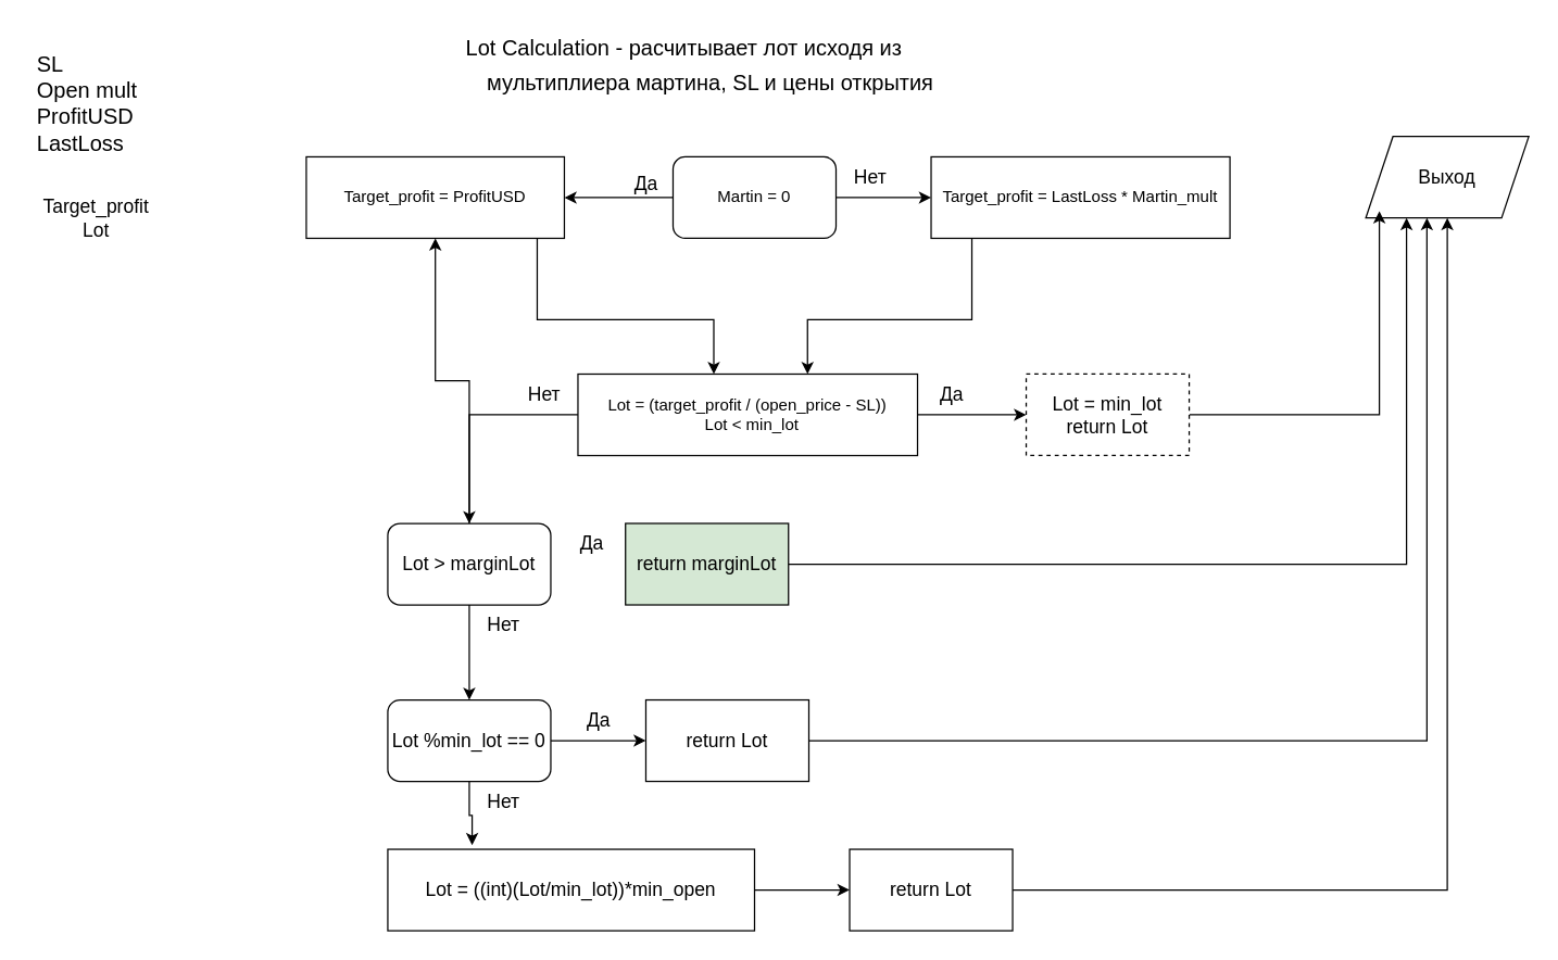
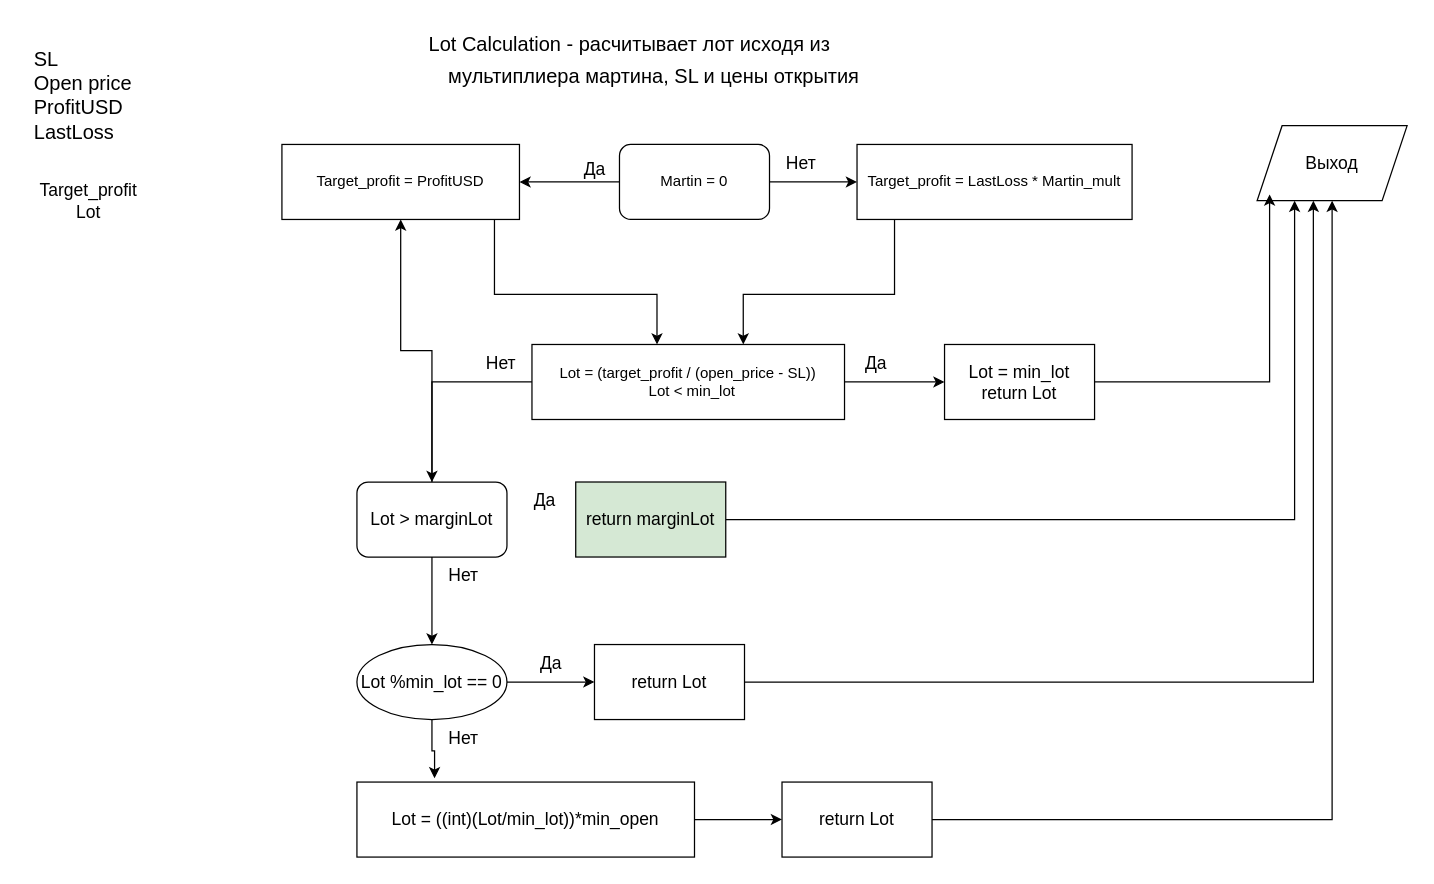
  <mxCell id="0" />
  <mxCell id="1" parent="0" />
  <mxCell id="2" value="&lt;font style=&quot;font-size: 16px;&quot;&gt;Lot Calculation - расчитывает лот исходя из&amp;nbsp;&lt;/font&gt;" style="text;html=1;align=center;verticalAlign=middle;resizable=0;points=[];autosize=1;strokeColor=none;fillColor=none;fontSize=13;" parent="1" vertex="1"><mxGeometry x="330" y="20" width="350" height="30" as="geometry" /></mxCell>
  <mxCell id="3" value="&amp;nbsp;мультиплиера мартина, SL и цены открытия" style="text;html=1;align=center;verticalAlign=middle;resizable=0;points=[];autosize=1;strokeColor=none;fillColor=none;fontSize=16;" parent="1" vertex="1"><mxGeometry x="340" y="45" width="360" height="30" as="geometry" /></mxCell>
- <mxCell id="4" value="SL&lt;br&gt;Open mult&lt;br&gt;ProfitUSD&lt;br&gt;&lt;div style=&quot;&quot;&gt;LastLoss&lt;/div&gt;&lt;div style=&quot;&quot;&gt;&lt;br&gt;&lt;/div&gt;&lt;div style=&quot;&quot;&gt;&lt;br&gt;&lt;/div&gt;" style="text;html=1;align=left;verticalAlign=middle;resizable=0;points=[];autosize=1;strokeColor=none;fillColor=none;fontSize=16;" parent="1" vertex="1"><mxGeometry x="25" y="30" width="100" height="130" as="geometry" /></mxCell>
+ <mxCell id="4" value="SL&lt;br&gt;Open price&lt;br&gt;ProfitUSD&lt;br&gt;&lt;div style=&quot;&quot;&gt;LastLoss&lt;/div&gt;&lt;div style=&quot;&quot;&gt;&lt;br&gt;&lt;/div&gt;&lt;div style=&quot;&quot;&gt;&lt;br&gt;&lt;/div&gt;" style="text;html=1;align=left;verticalAlign=middle;resizable=0;points=[];autosize=1;strokeColor=none;fillColor=none;fontSize=16;" parent="1" vertex="1"><mxGeometry x="25" y="30" width="100" height="130" as="geometry" /></mxCell>
  <mxCell id="5" style="edgeStyle=orthogonalEdgeStyle;rounded=0;orthogonalLoop=1;jettySize=auto;html=1;entryX=1;entryY=0.5;entryDx=0;entryDy=0;fontSize=14;" edge="1" parent="1" source="7" target="15"><mxGeometry relative="1" as="geometry" /></mxCell>
  <mxCell id="6" style="edgeStyle=orthogonalEdgeStyle;rounded=0;orthogonalLoop=1;jettySize=auto;html=1;entryX=0;entryY=0.5;entryDx=0;entryDy=0;fontSize=14;" edge="1" parent="1" source="7" target="13"><mxGeometry relative="1" as="geometry" /></mxCell>
  <mxCell id="7" value="Martin = 0" style="rounded=1;whiteSpace=wrap;html=1;" vertex="1" parent="1"><mxGeometry x="495" y="115" width="120" height="60" as="geometry" /></mxCell>
  <mxCell id="8" style="edgeStyle=orthogonalEdgeStyle;rounded=0;orthogonalLoop=1;jettySize=auto;html=1;entryX=0;entryY=0.5;entryDx=0;entryDy=0;fontSize=14;" edge="1" parent="1" source="10" target="20"><mxGeometry relative="1" as="geometry" /></mxCell>
  <mxCell id="9" style="edgeStyle=orthogonalEdgeStyle;rounded=0;orthogonalLoop=1;jettySize=auto;html=1;fontSize=14;" edge="1" parent="1" source="10" target="24"><mxGeometry relative="1" as="geometry" /></mxCell>
  <mxCell id="10" value="Lot = (target_profit / (open_price - SL))&lt;br&gt;&amp;nbsp; Lot &amp;lt; min_lot" style="rounded=0;whiteSpace=wrap;html=1;" vertex="1" parent="1"><mxGeometry x="425" y="275" width="250" height="60" as="geometry" /></mxCell>
  <mxCell id="11" value="&lt;font style=&quot;font-size: 14px;&quot;&gt;Target_profit&lt;br&gt;Lot&lt;br&gt;&lt;/font&gt;" style="text;html=1;align=center;verticalAlign=middle;resizable=0;points=[];autosize=1;strokeColor=none;fillColor=none;" vertex="1" parent="1"><mxGeometry x="20" y="135" width="100" height="50" as="geometry" /></mxCell>
  <mxCell id="12" style="edgeStyle=orthogonalEdgeStyle;rounded=0;orthogonalLoop=1;jettySize=auto;html=1;fontSize=14;" edge="1" parent="1" source="13"><mxGeometry relative="1" as="geometry"><mxPoint x="594" y="275" as="targetPoint" /><Array as="points"><mxPoint x="715" y="235" /><mxPoint x="594" y="235" /></Array></mxGeometry></mxCell>
  <mxCell id="13" value="Target_profit = LastLoss * Martin_mult" style="rounded=0;whiteSpace=wrap;html=1;" vertex="1" parent="1"><mxGeometry x="685" y="115" width="220" height="60" as="geometry" /></mxCell>
  <mxCell id="14" style="edgeStyle=orthogonalEdgeStyle;rounded=0;orthogonalLoop=1;jettySize=auto;html=1;fontSize=14;" edge="1" parent="1" source="15"><mxGeometry relative="1" as="geometry"><mxPoint x="525" y="275" as="targetPoint" /><Array as="points"><mxPoint x="395" y="235" /><mxPoint x="525" y="235" /></Array></mxGeometry></mxCell>
  <mxCell id="15" value="Target_profit = ProfitUSD" style="rounded=0;whiteSpace=wrap;html=1;" vertex="1" parent="1"><mxGeometry x="225" y="115" width="190" height="60" as="geometry" /></mxCell>
  <mxCell id="16" value="Да" style="text;html=1;align=center;verticalAlign=middle;resizable=0;points=[];autosize=1;strokeColor=none;fillColor=none;fontSize=14;" vertex="1" parent="1"><mxGeometry x="455" y="120" width="40" height="30" as="geometry" /></mxCell>
  <mxCell id="17" value="Нет" style="text;html=1;align=center;verticalAlign=middle;resizable=0;points=[];autosize=1;strokeColor=none;fillColor=none;fontSize=14;" vertex="1" parent="1"><mxGeometry x="615" y="115" width="50" height="30" as="geometry" /></mxCell>
  <mxCell id="18" value="Выход" style="shape=parallelogram;perimeter=parallelogramPerimeter;whiteSpace=wrap;html=1;fixedSize=1;fontSize=14;" vertex="1" parent="1"><mxGeometry x="1005" y="100" width="120" height="60" as="geometry" /></mxCell>
  <mxCell id="19" style="edgeStyle=orthogonalEdgeStyle;rounded=0;orthogonalLoop=1;jettySize=auto;html=1;fontSize=14;" edge="1" parent="1" source="20"><mxGeometry relative="1" as="geometry"><mxPoint x="1015" y="155" as="targetPoint" /><Array as="points"><mxPoint x="1015" y="305" /></Array></mxGeometry></mxCell>
- <mxCell id="20" value="Lot = min_lot&lt;br&gt;return Lot" style="rounded=0;whiteSpace=wrap;html=1;fontSize=14;dashed=1;" vertex="1" parent="1"><mxGeometry x="755" y="275" width="120" height="60" as="geometry" /></mxCell>
+ <mxCell id="20" value="Lot = min_lot&lt;br&gt;return Lot" style="rounded=0;whiteSpace=wrap;html=1;fontSize=14;" vertex="1" parent="1"><mxGeometry x="755" y="275" width="120" height="60" as="geometry" /></mxCell>
  <mxCell id="21" value="Да" style="text;html=1;align=center;verticalAlign=middle;resizable=0;points=[];autosize=1;strokeColor=none;fillColor=none;fontSize=14;" vertex="1" parent="1"><mxGeometry x="680" y="275" width="40" height="30" as="geometry" /></mxCell>
  <mxCell id="22" style="edgeStyle=orthogonalEdgeStyle;rounded=0;orthogonalLoop=1;jettySize=auto;html=1;fontSize=14;" edge="1" parent="1" source="24" target="15"><mxGeometry relative="1" as="geometry" /></mxCell>
  <mxCell id="23" style="edgeStyle=orthogonalEdgeStyle;rounded=0;orthogonalLoop=1;jettySize=auto;html=1;entryX=0.5;entryY=0;entryDx=0;entryDy=0;fontSize=14;" edge="1" parent="1" source="24" target="31"><mxGeometry relative="1" as="geometry" /></mxCell>
  <mxCell id="24" value="Lot &amp;gt; marginLot" style="rounded=1;whiteSpace=wrap;html=1;fontSize=14;" vertex="1" parent="1"><mxGeometry x="285" y="385" width="120" height="60" as="geometry" /></mxCell>
  <mxCell id="25" style="edgeStyle=orthogonalEdgeStyle;rounded=0;orthogonalLoop=1;jettySize=auto;html=1;entryX=0.25;entryY=1;entryDx=0;entryDy=0;fontSize=14;" edge="1" parent="1" source="26" target="18"><mxGeometry relative="1" as="geometry"><Array as="points"><mxPoint x="1035" y="415" /></Array></mxGeometry></mxCell>
  <mxCell id="26" value="return marginLot" style="rounded=0;whiteSpace=wrap;html=1;fontSize=14;fillColor=#d5e8d4;" vertex="1" parent="1"><mxGeometry x="460" y="385" width="120" height="60" as="geometry" /></mxCell>
  <mxCell id="27" value="Да" style="text;html=1;align=center;verticalAlign=middle;resizable=0;points=[];autosize=1;strokeColor=none;fillColor=none;fontSize=14;" vertex="1" parent="1"><mxGeometry x="415" y="385" width="40" height="30" as="geometry" /></mxCell>
  <mxCell id="28" value="Нет" style="text;html=1;align=center;verticalAlign=middle;resizable=0;points=[];autosize=1;strokeColor=none;fillColor=none;fontSize=14;" vertex="1" parent="1"><mxGeometry x="375" y="275" width="50" height="30" as="geometry" /></mxCell>
  <mxCell id="29" style="edgeStyle=orthogonalEdgeStyle;rounded=0;orthogonalLoop=1;jettySize=auto;html=1;entryX=0;entryY=0.5;entryDx=0;entryDy=0;fontSize=14;" edge="1" parent="1" source="31" target="34"><mxGeometry relative="1" as="geometry" /></mxCell>
  <mxCell id="30" style="edgeStyle=orthogonalEdgeStyle;rounded=0;orthogonalLoop=1;jettySize=auto;html=1;fontSize=14;entryX=0.23;entryY=-0.05;entryDx=0;entryDy=0;entryPerimeter=0;" edge="1" parent="1" source="31" target="37"><mxGeometry relative="1" as="geometry" /></mxCell>
- <mxCell id="31" value="Lot %min_lot == 0" style="rounded=1;whiteSpace=wrap;html=1;fontSize=14;" vertex="1" parent="1"><mxGeometry x="285" y="515" width="120" height="60" as="geometry" /></mxCell>
+ <mxCell id="31" value="Lot %min_lot == 0" style="ellipse;whiteSpace=wrap;html=1;fontSize=14;" vertex="1" parent="1"><mxGeometry x="285" y="515" width="120" height="60" as="geometry" /></mxCell>
  <mxCell id="32" value="Нет" style="text;html=1;align=center;verticalAlign=middle;resizable=0;points=[];autosize=1;strokeColor=none;fillColor=none;fontSize=14;" vertex="1" parent="1"><mxGeometry x="345" y="445" width="50" height="30" as="geometry" /></mxCell>
  <mxCell id="33" style="edgeStyle=orthogonalEdgeStyle;rounded=0;orthogonalLoop=1;jettySize=auto;html=1;entryX=0.375;entryY=1;entryDx=0;entryDy=0;entryPerimeter=0;fontSize=14;" edge="1" parent="1" source="34" target="18"><mxGeometry relative="1" as="geometry" /></mxCell>
  <mxCell id="34" value="return Lot" style="rounded=0;whiteSpace=wrap;html=1;fontSize=14;" vertex="1" parent="1"><mxGeometry x="475" y="515" width="120" height="60" as="geometry" /></mxCell>
  <mxCell id="35" value="Да" style="text;html=1;align=center;verticalAlign=middle;resizable=0;points=[];autosize=1;strokeColor=none;fillColor=none;fontSize=14;" vertex="1" parent="1"><mxGeometry x="420" y="515" width="40" height="30" as="geometry" /></mxCell>
  <mxCell id="36" style="edgeStyle=orthogonalEdgeStyle;rounded=0;orthogonalLoop=1;jettySize=auto;html=1;entryX=0;entryY=0.5;entryDx=0;entryDy=0;fontSize=14;" edge="1" parent="1" source="37" target="40"><mxGeometry relative="1" as="geometry" /></mxCell>
  <mxCell id="37" value="Lot = ((int)(Lot/min_lot))*min_open" style="rounded=0;whiteSpace=wrap;html=1;fontSize=14;" vertex="1" parent="1"><mxGeometry x="285" y="625" width="270" height="60" as="geometry" /></mxCell>
  <mxCell id="38" value="Нет" style="text;html=1;align=center;verticalAlign=middle;resizable=0;points=[];autosize=1;strokeColor=none;fillColor=none;fontSize=14;" vertex="1" parent="1"><mxGeometry x="345" y="575" width="50" height="30" as="geometry" /></mxCell>
  <mxCell id="39" style="edgeStyle=orthogonalEdgeStyle;rounded=0;orthogonalLoop=1;jettySize=auto;html=1;entryX=0.5;entryY=1;entryDx=0;entryDy=0;fontSize=14;" edge="1" parent="1" source="40" target="18"><mxGeometry relative="1" as="geometry" /></mxCell>
  <mxCell id="40" value="return Lot" style="rounded=0;whiteSpace=wrap;html=1;fontSize=14;" vertex="1" parent="1"><mxGeometry x="625" y="625" width="120" height="60" as="geometry" /></mxCell>
